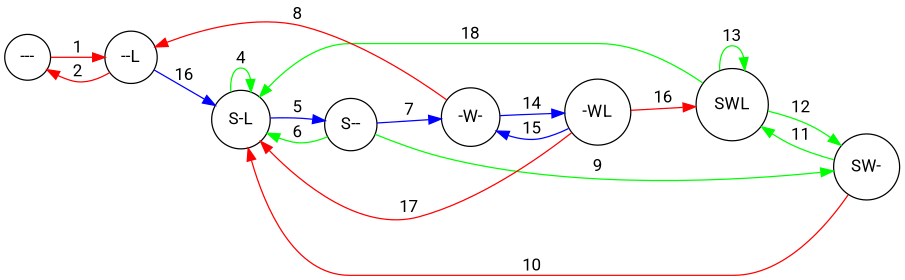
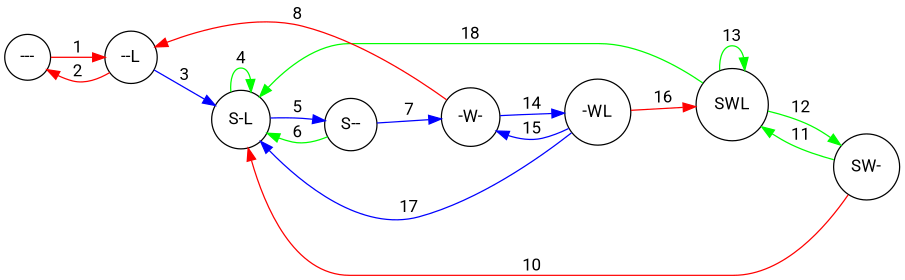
  graph {
    fontname=Roboto
    rankdir=LR
    node [fontname=Roboto shape=circle]
    edge [color=green dir=forward fontname=Roboto]
    n1 [label="---"]
    n2 [label="--L"]
    n3 [label="S-L"]
    n4 [label="S--"]
    n5 [label="SW-"]
    n6 [label=SWL]
    n7 [label="-W-"]
    n8 [label="-WL"]
    n1 -- n2 [color=red label=1]
    n2 -- n1 [color=red label=2]
-   n2 -- n3 [color=blue label=16]
+   n2 -- n3 [color=blue label=3]
    n3 -- n3 [label=4]
    n3 -- n4 [color=blue label=5]
    n4 -- n3 [label=6]
-   n4 -- n5 [label=9]
    n4 -- n7 [color=blue label=7]
    n5 -- n3 [color=red label=10]
    n5 -- n6 [label=11]
    n6 -- n3 [label=18]
    n6 -- n5 [label=12]
    n6 -- n6 [label=13]
    n7 -- n2 [color=red label=8]
    n7 -- n8 [color=blue label=14]
-   n8 -- n3 [color=red label=17]
+   n8 -- n3 [color=blue label=17]
    n8 -- n6 [color=red label=16]
    n8 -- n7 [color=blue label=15]
  }
